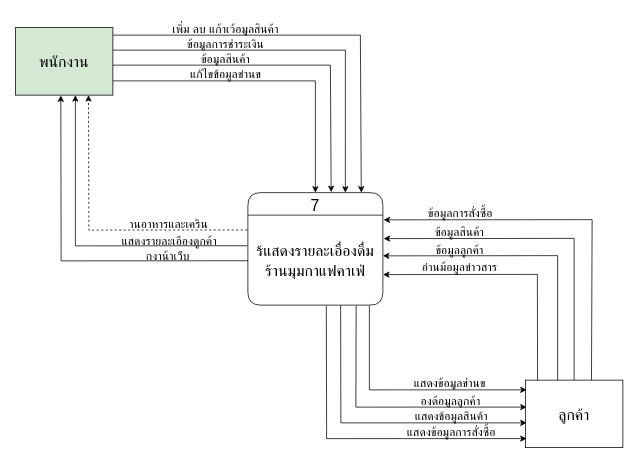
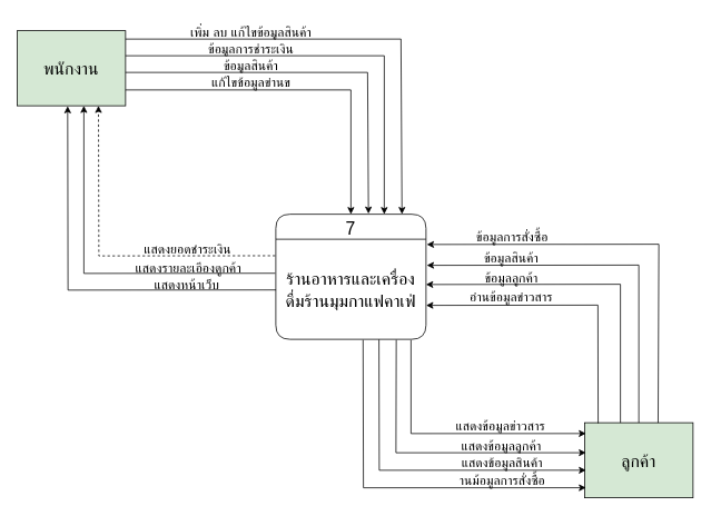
  <mxCell id="0" />
  <mxCell id="1" parent="0" />
  <mxCell id="2" value="&lt;font style=&quot;font-size: 21px&quot;&gt;พนักงาน&lt;/font&gt;" style="rounded=0;whiteSpace=wrap;html=1;fillColor=#d5e8d4;" vertex="1" parent="1"><mxGeometry x="20" y="36" width="130" height="90" as="geometry" /></mxCell>
  <mxCell id="3" value="7" style="swimlane;fontStyle=0;childLayout=stackLayout;horizontal=1;startSize=30;horizontalStack=0;resizeParent=1;resizeParentMax=0;resizeLast=0;collapsible=1;marginBottom=0;fontSize=21;rounded=1;arcSize=19;" vertex="1" parent="1"><mxGeometry x="330" y="256" width="180" height="150" as="geometry"><mxRectangle x="460" y="350" width="40" height="30" as="alternateBounds" /></mxGeometry></mxCell>
- <mxCell id="4" value="ร้แสดงรายละเอื่องดื่มร้านมุมกาแฟคาเฟ่" style="text;strokeColor=none;fillColor=none;align=center;verticalAlign=middle;spacingLeft=4;spacingRight=4;overflow=hidden;points=[[0,0.5],[1,0.5]];portConstraint=eastwest;rotatable=0;fontSize=21;whiteSpace=wrap;" vertex="1" parent="3"><mxGeometry y="30" width="180" height="120" as="geometry" /></mxCell>
- <mxCell id="5" value="ลูกค้า" style="rounded=0;whiteSpace=wrap;html=1;fontSize=21;align=center;verticalAlign=middle;" vertex="1" parent="1"><mxGeometry x="700" y="506" width="130" height="90" as="geometry" /></mxCell>
+ <mxCell id="4" value="ร้านอาหารและเครื่องดื่มร้านมุมกาแฟคาเฟ่" style="text;strokeColor=none;fillColor=none;align=center;verticalAlign=middle;spacingLeft=4;spacingRight=4;overflow=hidden;points=[[0,0.5],[1,0.5]];portConstraint=eastwest;rotatable=0;fontSize=21;whiteSpace=wrap;" vertex="1" parent="3"><mxGeometry y="30" width="180" height="120" as="geometry" /></mxCell>
+ <mxCell id="5" value="ลูกค้า" style="rounded=0;whiteSpace=wrap;html=1;fontSize=21;align=center;verticalAlign=middle;fillColor=#d5e8d4;" vertex="1" parent="1"><mxGeometry x="700" y="506" width="130" height="90" as="geometry" /></mxCell>
  <mxCell id="6" value="" style="endArrow=classic;html=1;rounded=0;fontSize=21;entryX=0.84;entryY=-0.001;entryDx=0;entryDy=0;entryPerimeter=0;" edge="1" parent="1" target="3"><mxGeometry width="50" height="50" relative="1" as="geometry"><mxPoint x="150" y="46" as="sourcePoint" /><mxPoint x="430" y="47" as="targetPoint" /><Array as="points"><mxPoint x="480" y="46" /></Array></mxGeometry></mxCell>
- <mxCell id="7" value="&lt;font style=&quot;font-size: 16px&quot;&gt;เพิ่ม ลบ แก้าเว้อมูลสินค้า&lt;/font&gt;" style="text;html=1;resizable=0;autosize=1;align=center;verticalAlign=middle;points=[];fillColor=none;strokeColor=none;rounded=0;fontSize=21;" vertex="1" parent="1"><mxGeometry x="210" y="20" width="180" height="30" as="geometry" /></mxCell>
+ <mxCell id="7" value="&lt;font style=&quot;font-size: 16px&quot;&gt;เพิ่ม ลบ แก้ไขข้อมูลสินค้า&lt;/font&gt;" style="text;html=1;resizable=0;autosize=1;align=center;verticalAlign=middle;points=[];fillColor=none;strokeColor=none;rounded=0;fontSize=21;" vertex="1" parent="1"><mxGeometry x="210" y="20" width="180" height="30" as="geometry" /></mxCell>
  <mxCell id="8" value="" style="endArrow=classic;html=1;rounded=0;fontSize=21;entryX=0.722;entryY=0;entryDx=0;entryDy=0;entryPerimeter=0;" edge="1" parent="1" target="3"><mxGeometry width="50" height="50" relative="1" as="geometry"><mxPoint x="150" y="66" as="sourcePoint" /><mxPoint x="481.2" y="277.65" as="targetPoint" /><Array as="points"><mxPoint x="460" y="66" /></Array></mxGeometry></mxCell>
  <mxCell id="9" value="&lt;font style=&quot;font-size: 16px&quot;&gt;ข้อมูลการชำระเงิน&lt;/font&gt;" style="text;html=1;resizable=0;autosize=1;align=center;verticalAlign=middle;points=[];fillColor=none;strokeColor=none;rounded=0;fontSize=21;" vertex="1" parent="1"><mxGeometry x="235" y="40" width="130" height="30" as="geometry" /></mxCell>
  <mxCell id="10" value="" style="endArrow=classic;html=1;rounded=0;fontSize=21;entryX=0.617;entryY=-0.004;entryDx=0;entryDy=0;entryPerimeter=0;" edge="1" parent="1" target="3"><mxGeometry width="50" height="50" relative="1" as="geometry"><mxPoint x="150" y="86" as="sourcePoint" /><mxPoint x="459.96" y="276" as="targetPoint" /><Array as="points"><mxPoint x="440" y="86" /></Array></mxGeometry></mxCell>
  <mxCell id="11" value="&lt;font style=&quot;font-size: 16px&quot;&gt;ข้อมูลสินค้า&lt;/font&gt;" style="text;html=1;resizable=0;autosize=1;align=center;verticalAlign=middle;points=[];fillColor=none;strokeColor=none;rounded=0;fontSize=21;" vertex="1" parent="1"><mxGeometry x="255" y="60" width="90" height="30" as="geometry" /></mxCell>
  <mxCell id="12" value="" style="endArrow=classic;html=1;rounded=0;fontSize=16;entryX=0.75;entryY=1;entryDx=0;entryDy=0;exitX=-0.004;exitY=0.165;exitDx=0;exitDy=0;exitPerimeter=0;dashed=1;" edge="1" parent="1" source="4" target="2"><mxGeometry width="50" height="50" relative="1" as="geometry"><mxPoint x="118" y="306" as="sourcePoint" /><mxPoint x="350" y="296" as="targetPoint" /><Array as="points"><mxPoint x="118" y="306" /></Array></mxGeometry></mxCell>
- <mxCell id="13" value="&lt;font style=&quot;font-size: 16px&quot;&gt;านอาหารและเคริน&lt;/font&gt;" style="text;html=1;resizable=0;autosize=1;align=center;verticalAlign=middle;points=[];fillColor=none;strokeColor=none;rounded=0;fontSize=21;" vertex="1" parent="1"><mxGeometry x="154" y="281" width="140" height="30" as="geometry" /></mxCell>
+ <mxCell id="13" value="&lt;font style=&quot;font-size: 16px&quot;&gt;แสดงยอดชำระเงิน&lt;/font&gt;" style="text;html=1;resizable=0;autosize=1;align=center;verticalAlign=middle;points=[];fillColor=none;strokeColor=none;rounded=0;fontSize=21;" vertex="1" parent="1"><mxGeometry x="154" y="281" width="140" height="30" as="geometry" /></mxCell>
  <mxCell id="14" value="" style="endArrow=classic;html=1;rounded=0;fontSize=21;" edge="1" parent="1" target="3"><mxGeometry width="50" height="50" relative="1" as="geometry"><mxPoint x="150" y="107" as="sourcePoint" /><mxPoint x="441.06" y="276.4" as="targetPoint" /><Array as="points"><mxPoint x="420" y="107" /></Array></mxGeometry></mxCell>
  <mxCell id="15" value="&lt;font style=&quot;font-size: 16px&quot;&gt;แก้ไขข้อมูลข่านข&lt;/font&gt;" style="text;html=1;resizable=0;autosize=1;align=center;verticalAlign=middle;points=[];fillColor=none;strokeColor=none;rounded=0;fontSize=21;" vertex="1" parent="1"><mxGeometry x="230" y="81" width="140" height="30" as="geometry" /></mxCell>
  <mxCell id="16" value="" style="endArrow=classic;html=1;rounded=0;fontSize=16;exitX=-0.004;exitY=0.165;exitDx=0;exitDy=0;exitPerimeter=0;" edge="1" parent="1"><mxGeometry width="50" height="50" relative="1" as="geometry"><mxPoint x="329.28" y="326.8" as="sourcePoint" /><mxPoint x="100" y="126" as="targetPoint" /><Array as="points"><mxPoint x="100" y="327" /></Array></mxGeometry></mxCell>
  <mxCell id="17" value="&lt;font style=&quot;font-size: 16px&quot;&gt;แสดงรายละเอีองดูกค้า&lt;/font&gt;" style="text;html=1;resizable=0;autosize=1;align=center;verticalAlign=middle;points=[];fillColor=none;strokeColor=none;rounded=0;fontSize=21;" vertex="1" parent="1"><mxGeometry x="145" y="302" width="159" height="31" as="geometry" /></mxCell>
  <mxCell id="18" value="" style="endArrow=classic;html=1;rounded=0;fontSize=16;entryX=0.466;entryY=1.005;entryDx=0;entryDy=0;exitX=-0.004;exitY=0.165;exitDx=0;exitDy=0;exitPerimeter=0;entryPerimeter=0;" edge="1" parent="1" target="2"><mxGeometry width="50" height="50" relative="1" as="geometry"><mxPoint x="330.28" y="346.8" as="sourcePoint" /><mxPoint x="100.95" y="146.81" as="targetPoint" /><Array as="points"><mxPoint x="81" y="347" /></Array></mxGeometry></mxCell>
- <mxCell id="19" value="&lt;font style=&quot;font-size: 16px&quot;&gt;กงาน้าเว็บ&lt;/font&gt;" style="text;html=1;resizable=0;autosize=1;align=center;verticalAlign=middle;points=[];fillColor=none;strokeColor=none;rounded=0;fontSize=21;" vertex="1" parent="1"><mxGeometry x="173" y="323" width="100" height="30" as="geometry" /></mxCell>
+ <mxCell id="19" value="&lt;font style=&quot;font-size: 16px&quot;&gt;แสดงหน้าเว็บ&lt;/font&gt;" style="text;html=1;resizable=0;autosize=1;align=center;verticalAlign=middle;points=[];fillColor=none;strokeColor=none;rounded=0;fontSize=21;" vertex="1" parent="1"><mxGeometry x="173" y="323" width="100" height="30" as="geometry" /></mxCell>
  <mxCell id="20" value="" style="endArrow=classic;html=1;rounded=0;fontSize=16;exitX=0.125;exitY=0.007;exitDx=0;exitDy=0;exitPerimeter=0;entryX=1.001;entryY=0.661;entryDx=0;entryDy=0;entryPerimeter=0;" edge="1" parent="1" source="5" target="4"><mxGeometry width="50" height="50" relative="1" as="geometry"><mxPoint x="722" y="313" as="sourcePoint" /><mxPoint x="511" y="313" as="targetPoint" /><Array as="points"><mxPoint x="716" y="365" /></Array></mxGeometry></mxCell>
- <mxCell id="21" value="&lt;font style=&quot;font-size: 16px&quot;&gt;อ่านม้อมูลข่าวสาร&lt;/font&gt;" style="text;html=1;resizable=0;autosize=1;align=center;verticalAlign=middle;points=[];fillColor=none;strokeColor=none;rounded=0;fontSize=21;" vertex="1" parent="1"><mxGeometry x="549" y="337" width="126" height="31" as="geometry" /></mxCell>
+ <mxCell id="21" value="&lt;font style=&quot;font-size: 16px&quot;&gt;อ่านข้อมูลข่าวสาร&lt;/font&gt;" style="text;html=1;resizable=0;autosize=1;align=center;verticalAlign=middle;points=[];fillColor=none;strokeColor=none;rounded=0;fontSize=21;" vertex="1" parent="1"><mxGeometry x="549" y="337" width="126" height="31" as="geometry" /></mxCell>
  <mxCell id="22" value="" style="endArrow=classic;html=1;rounded=0;fontSize=16;entryX=1.001;entryY=0.661;entryDx=0;entryDy=0;entryPerimeter=0;" edge="1" parent="1"><mxGeometry width="50" height="50" relative="1" as="geometry"><mxPoint x="743" y="506" as="sourcePoint" /><mxPoint x="510" y="340.32" as="targetPoint" /><Array as="points"><mxPoint x="743" y="340" /></Array></mxGeometry></mxCell>
  <mxCell id="23" value="&lt;font style=&quot;font-size: 16px&quot;&gt;ข้อมูลลูกค้า&lt;/font&gt;" style="text;html=1;resizable=0;autosize=1;align=center;verticalAlign=middle;points=[];fillColor=none;strokeColor=none;rounded=0;fontSize=21;" vertex="1" parent="1"><mxGeometry x="569" y="314" width="86" height="31" as="geometry" /></mxCell>
  <mxCell id="24" value="" style="endArrow=classic;html=1;rounded=0;fontSize=16;entryX=1.001;entryY=0.661;entryDx=0;entryDy=0;entryPerimeter=0;exitX=0.5;exitY=0;exitDx=0;exitDy=0;" edge="1" parent="1" source="5"><mxGeometry width="50" height="50" relative="1" as="geometry"><mxPoint x="765" y="504" as="sourcePoint" /><mxPoint x="511" y="317.32" as="targetPoint" /><Array as="points"><mxPoint x="765" y="317" /></Array></mxGeometry></mxCell>
  <mxCell id="25" value="&lt;font style=&quot;font-size: 16px&quot;&gt;ข้อมูลสินค้า&lt;/font&gt;" style="text;html=1;resizable=0;autosize=1;align=center;verticalAlign=middle;points=[];fillColor=none;strokeColor=none;rounded=0;fontSize=21;" vertex="1" parent="1"><mxGeometry x="569" y="290" width="86" height="31" as="geometry" /></mxCell>
  <mxCell id="26" value="" style="endArrow=classic;html=1;rounded=0;fontSize=16;entryX=1.001;entryY=0.661;entryDx=0;entryDy=0;entryPerimeter=0;exitX=0.678;exitY=0;exitDx=0;exitDy=0;exitPerimeter=0;" edge="1" parent="1" source="5"><mxGeometry width="50" height="50" relative="1" as="geometry"><mxPoint x="765" y="481" as="sourcePoint" /><mxPoint x="511" y="292.32" as="targetPoint" /><Array as="points"><mxPoint x="789" y="292" /></Array></mxGeometry></mxCell>
  <mxCell id="27" value="&lt;font style=&quot;font-size: 16px&quot;&gt;ข้อมูลการสั่งซื้อ&lt;/font&gt;" style="text;html=1;resizable=0;autosize=1;align=center;verticalAlign=middle;points=[];fillColor=none;strokeColor=none;rounded=0;fontSize=21;" vertex="1" parent="1"><mxGeometry x="557" y="265" width="111" height="31" as="geometry" /></mxCell>
  <mxCell id="28" value="" style="endArrow=classic;html=1;rounded=0;fontSize=16;entryX=0.013;entryY=0.144;entryDx=0;entryDy=0;entryPerimeter=0;exitX=0.9;exitY=1.008;exitDx=0;exitDy=0;exitPerimeter=0;" edge="1" parent="1" source="4" target="5"><mxGeometry width="50" height="50" relative="1" as="geometry"><mxPoint x="395" y="519" as="sourcePoint" /><mxPoint x="531" y="499" as="targetPoint" /><Array as="points"><mxPoint x="492" y="519" /></Array></mxGeometry></mxCell>
- <mxCell id="29" value="&lt;font style=&quot;font-size: 16px&quot;&gt;แสดงข้อมูลข่านข&lt;/font&gt;" style="text;html=1;resizable=0;autosize=1;align=center;verticalAlign=middle;points=[];fillColor=none;strokeColor=none;rounded=0;fontSize=21;" vertex="1" parent="1"><mxGeometry x="531" y="491" width="136" height="31" as="geometry" /></mxCell>
+ <mxCell id="29" value="&lt;font style=&quot;font-size: 16px&quot;&gt;แสดงข้อมูลข่าวสาร&lt;/font&gt;" style="text;html=1;resizable=0;autosize=1;align=center;verticalAlign=middle;points=[];fillColor=none;strokeColor=none;rounded=0;fontSize=21;" vertex="1" parent="1"><mxGeometry x="531" y="491" width="136" height="31" as="geometry" /></mxCell>
  <mxCell id="30" value="" style="endArrow=classic;html=1;rounded=0;fontSize=16;entryX=0.013;entryY=0.144;entryDx=0;entryDy=0;entryPerimeter=0;exitX=0.802;exitY=1.005;exitDx=0;exitDy=0;exitPerimeter=0;" edge="1" parent="1" source="4"><mxGeometry width="50" height="50" relative="1" as="geometry"><mxPoint x="492" y="429.96" as="sourcePoint" /><mxPoint x="701.69" y="541.96" as="targetPoint" /><Array as="points"><mxPoint x="474" y="542" /></Array></mxGeometry></mxCell>
- <mxCell id="31" value="&lt;font style=&quot;font-size: 16px&quot;&gt;องด้อมูลลูกค้า&lt;/font&gt;" style="text;html=1;resizable=0;autosize=1;align=center;verticalAlign=middle;points=[];fillColor=none;strokeColor=none;rounded=0;fontSize=21;" vertex="1" parent="1"><mxGeometry x="539" y="515" width="122" height="31" as="geometry" /></mxCell>
+ <mxCell id="31" value="&lt;font style=&quot;font-size: 16px&quot;&gt;แสดงข้อมูลลูกค้า&lt;/font&gt;" style="text;html=1;resizable=0;autosize=1;align=center;verticalAlign=middle;points=[];fillColor=none;strokeColor=none;rounded=0;fontSize=21;" vertex="1" parent="1"><mxGeometry x="539" y="515" width="122" height="31" as="geometry" /></mxCell>
  <mxCell id="32" value="" style="endArrow=classic;html=1;rounded=0;fontSize=16;entryX=0.013;entryY=0.144;entryDx=0;entryDy=0;entryPerimeter=0;exitX=0.687;exitY=1.002;exitDx=0;exitDy=0;exitPerimeter=0;" edge="1" parent="1" source="4"><mxGeometry width="50" height="50" relative="1" as="geometry"><mxPoint x="474.36" y="427.6" as="sourcePoint" /><mxPoint x="701.69" y="562.96" as="targetPoint" /><Array as="points"><mxPoint x="454" y="563" /></Array></mxGeometry></mxCell>
  <mxCell id="33" value="&lt;font style=&quot;font-size: 16px&quot;&gt;แสดงข้อมูลสินค้า&lt;/font&gt;" style="text;html=1;resizable=0;autosize=1;align=center;verticalAlign=middle;points=[];fillColor=none;strokeColor=none;rounded=0;fontSize=21;" vertex="1" parent="1"><mxGeometry x="539" y="536" width="123" height="31" as="geometry" /></mxCell>
  <mxCell id="34" value="" style="endArrow=classic;html=1;rounded=0;fontSize=16;entryX=0.013;entryY=0.144;entryDx=0;entryDy=0;entryPerimeter=0;exitX=0.581;exitY=1.006;exitDx=0;exitDy=0;exitPerimeter=0;" edge="1" parent="1" source="4"><mxGeometry width="50" height="50" relative="1" as="geometry"><mxPoint x="453.66" y="427.24" as="sourcePoint" /><mxPoint x="701.69" y="583.96" as="targetPoint" /><Array as="points"><mxPoint x="435" y="584" /></Array></mxGeometry></mxCell>
- <mxCell id="35" value="&lt;font style=&quot;font-size: 16px&quot;&gt;แสดงข้อมูลการสั่งซื้อ&lt;/font&gt;" style="text;html=1;resizable=0;autosize=1;align=center;verticalAlign=middle;points=[];fillColor=none;strokeColor=none;rounded=0;fontSize=21;" vertex="1" parent="1"><mxGeometry x="527" y="557" width="148" height="31" as="geometry" /></mxCell>
+ <mxCell id="35" value="&lt;font style=&quot;font-size: 16px&quot;&gt;านม้อมูลการสั่งซื้อ&lt;/font&gt;" style="text;html=1;resizable=0;autosize=1;align=center;verticalAlign=middle;points=[];fillColor=none;strokeColor=none;rounded=0;fontSize=21;" vertex="1" parent="1"><mxGeometry x="527" y="557" width="148" height="31" as="geometry" /></mxCell>
